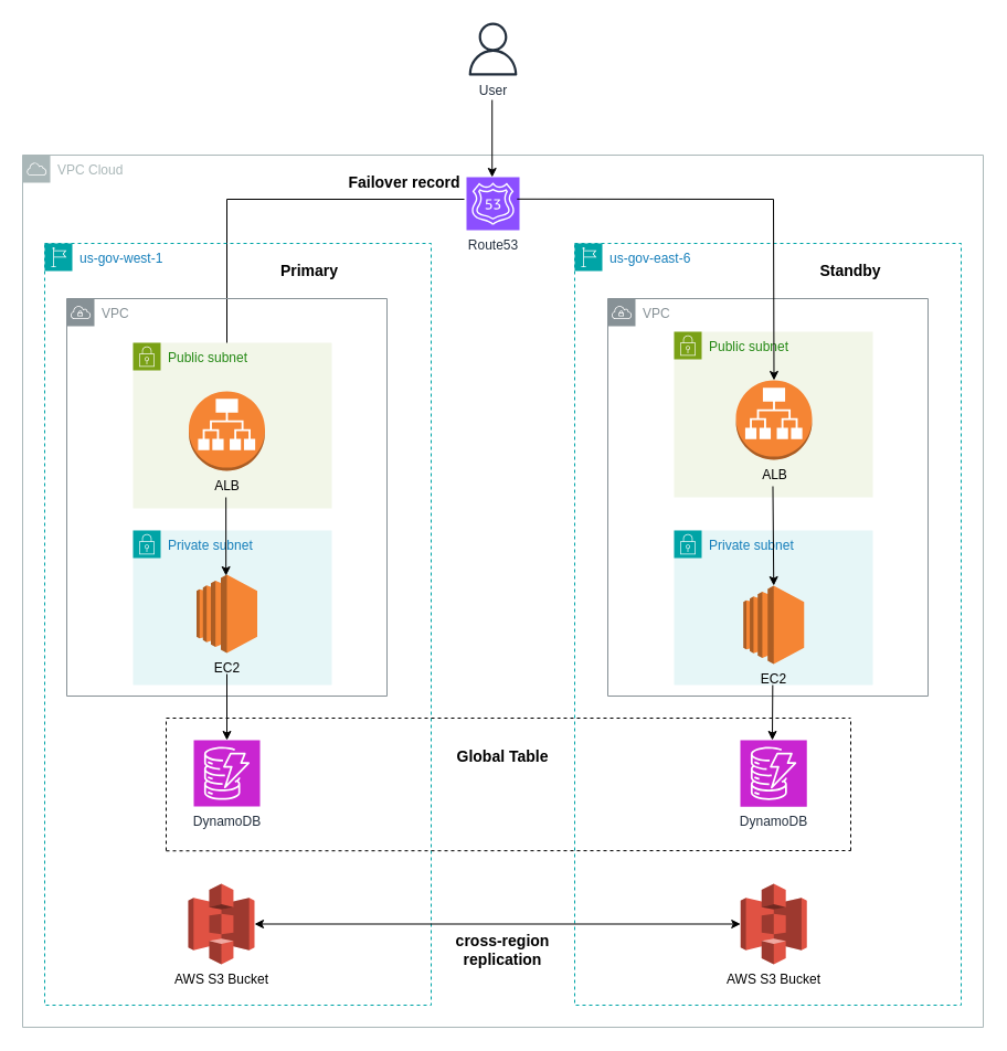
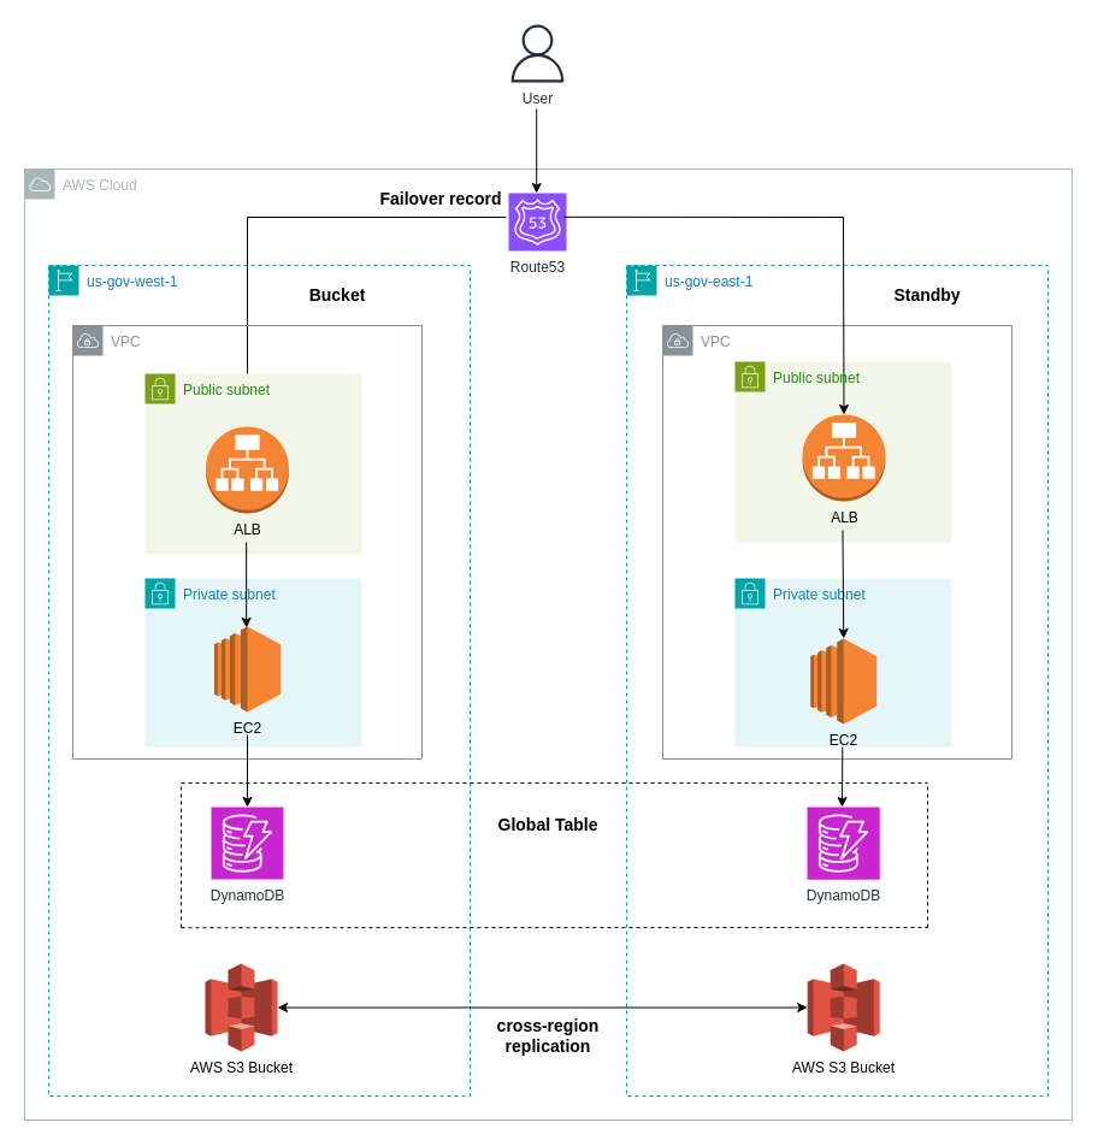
  <mxCell id="0" />
  <mxCell id="1" parent="0" />
- <mxCell id="2" value="VPC Cloud" style="sketch=0;outlineConnect=0;gradientColor=none;html=1;whiteSpace=wrap;fontSize=12;fontStyle=0;shape=mxgraph.aws4.group;grIcon=mxgraph.aws4.group_aws_cloud;strokeColor=#AAB7B8;fillColor=none;verticalAlign=top;align=left;spacingLeft=30;fontColor=#AAB7B8;dashed=0;" parent="1" vertex="1"><mxGeometry x="20" y="140" width="870" height="790" as="geometry" /></mxCell>
+ <mxCell id="2" value="AWS Cloud" style="sketch=0;outlineConnect=0;gradientColor=none;html=1;whiteSpace=wrap;fontSize=12;fontStyle=0;shape=mxgraph.aws4.group;grIcon=mxgraph.aws4.group_aws_cloud;strokeColor=#AAB7B8;fillColor=none;verticalAlign=top;align=left;spacingLeft=30;fontColor=#AAB7B8;dashed=0;" parent="1" vertex="1"><mxGeometry x="20" y="140" width="870" height="790" as="geometry" /></mxCell>
  <mxCell id="3" value="Route53" style="sketch=0;points=[[0,0,0],[0.25,0,0],[0.5,0,0],[0.75,0,0],[1,0,0],[0,1,0],[0.25,1,0],[0.5,1,0],[0.75,1,0],[1,1,0],[0,0.25,0],[0,0.5,0],[0,0.75,0],[1,0.25,0],[1,0.5,0],[1,0.75,0]];outlineConnect=0;fontColor=#232F3E;fillColor=#8C4FFF;strokeColor=#ffffff;dashed=0;verticalLabelPosition=bottom;verticalAlign=top;align=center;html=1;fontSize=12;fontStyle=0;aspect=fixed;shape=mxgraph.aws4.resourceIcon;resIcon=mxgraph.aws4.route_53;" parent="1" vertex="1"><mxGeometry x="422" y="160" width="48" height="48" as="geometry" /></mxCell>
- <mxCell id="4" value="us-gov-east-6" style="points=[[0,0],[0.25,0],[0.5,0],[0.75,0],[1,0],[1,0.25],[1,0.5],[1,0.75],[1,1],[0.75,1],[0.5,1],[0.25,1],[0,1],[0,0.75],[0,0.5],[0,0.25]];outlineConnect=0;gradientColor=none;html=1;whiteSpace=wrap;fontSize=12;fontStyle=0;container=1;pointerEvents=0;collapsible=0;recursiveResize=0;shape=mxgraph.aws4.group;grIcon=mxgraph.aws4.group_region;strokeColor=#00A4A6;fillColor=none;verticalAlign=top;align=left;spacingLeft=30;fontColor=#147EBA;dashed=1;" parent="1" vertex="1"><mxGeometry x="520" y="220" width="350" height="690" as="geometry" /></mxCell>
+ <mxCell id="4" value="us-gov-east-1" style="points=[[0,0],[0.25,0],[0.5,0],[0.75,0],[1,0],[1,0.25],[1,0.5],[1,0.75],[1,1],[0.75,1],[0.5,1],[0.25,1],[0,1],[0,0.75],[0,0.5],[0,0.25]];outlineConnect=0;gradientColor=none;html=1;whiteSpace=wrap;fontSize=12;fontStyle=0;container=1;pointerEvents=0;collapsible=0;recursiveResize=0;shape=mxgraph.aws4.group;grIcon=mxgraph.aws4.group_region;strokeColor=#00A4A6;fillColor=none;verticalAlign=top;align=left;spacingLeft=30;fontColor=#147EBA;dashed=1;" parent="1" vertex="1"><mxGeometry x="520" y="220" width="350" height="690" as="geometry" /></mxCell>
  <mxCell id="5" value="AWS S3 Bucket" style="outlineConnect=0;dashed=0;verticalLabelPosition=bottom;verticalAlign=top;align=center;html=1;shape=mxgraph.aws3.s3;fillColor=#E05243;gradientColor=none;" parent="4" vertex="1"><mxGeometry x="150.25" y="580" width="60" height="73" as="geometry" /></mxCell>
  <mxCell id="6" value="VPC" style="sketch=0;outlineConnect=0;gradientColor=none;html=1;whiteSpace=wrap;fontSize=12;fontStyle=0;shape=mxgraph.aws4.group;grIcon=mxgraph.aws4.group_vpc;strokeColor=#879196;fillColor=none;verticalAlign=top;align=left;spacingLeft=30;fontColor=#879196;dashed=0;" vertex="1" parent="4"><mxGeometry x="30" y="50" width="290" height="360" as="geometry" /></mxCell>
  <mxCell id="7" value="Private subnet" style="points=[[0,0],[0.25,0],[0.5,0],[0.75,0],[1,0],[1,0.25],[1,0.5],[1,0.75],[1,1],[0.75,1],[0.5,1],[0.25,1],[0,1],[0,0.75],[0,0.5],[0,0.25]];outlineConnect=0;gradientColor=none;html=1;whiteSpace=wrap;fontSize=12;fontStyle=0;container=1;pointerEvents=0;collapsible=0;recursiveResize=0;shape=mxgraph.aws4.group;grIcon=mxgraph.aws4.group_security_group;grStroke=0;strokeColor=#00A4A6;fillColor=#E6F6F7;verticalAlign=top;align=left;spacingLeft=30;fontColor=#147EBA;dashed=0;" vertex="1" parent="4"><mxGeometry x="90" y="260" width="180" height="140" as="geometry" /></mxCell>
  <mxCell id="8" value="" style="endArrow=classic;html=1;rounded=0;" edge="1" parent="7"><mxGeometry width="50" height="50" relative="1" as="geometry"><mxPoint x="89.33" y="140" as="sourcePoint" /><mxPoint x="89" y="190" as="targetPoint" /></mxGeometry></mxCell>
  <mxCell id="9" value="" style="endArrow=none;dashed=1;html=1;rounded=0;entryX=0.31;entryY=0.691;entryDx=0;entryDy=0;entryPerimeter=0;" edge="1" parent="7"><mxGeometry width="50" height="50" relative="1" as="geometry"><mxPoint x="160" y="290" as="sourcePoint" /><mxPoint x="160" y="170" as="targetPoint" /></mxGeometry></mxCell>
  <mxCell id="10" value="Public subnet" style="points=[[0,0],[0.25,0],[0.5,0],[0.75,0],[1,0],[1,0.25],[1,0.5],[1,0.75],[1,1],[0.75,1],[0.5,1],[0.25,1],[0,1],[0,0.75],[0,0.5],[0,0.25]];outlineConnect=0;gradientColor=none;html=1;whiteSpace=wrap;fontSize=12;fontStyle=0;container=1;pointerEvents=0;collapsible=0;recursiveResize=0;shape=mxgraph.aws4.group;grIcon=mxgraph.aws4.group_security_group;grStroke=0;strokeColor=#7AA116;fillColor=#F2F6E8;verticalAlign=top;align=left;spacingLeft=30;fontColor=#248814;dashed=0;" vertex="1" parent="4"><mxGeometry x="90" y="80" width="180" height="150" as="geometry" /></mxCell>
  <mxCell id="11" value="ALB" style="outlineConnect=0;dashed=0;verticalLabelPosition=bottom;verticalAlign=top;align=center;html=1;shape=mxgraph.aws3.application_load_balancer;fillColor=#F58534;gradientColor=none;" vertex="1" parent="10"><mxGeometry x="56" y="44" width="69" height="72" as="geometry" /></mxCell>
  <mxCell id="12" value="" style="endArrow=classic;html=1;rounded=0;entryX=0.5;entryY=0;entryDx=0;entryDy=0;entryPerimeter=0;" edge="1" parent="4" target="15"><mxGeometry width="50" height="50" relative="1" as="geometry"><mxPoint x="179.48" y="220" as="sourcePoint" /><mxPoint x="180" y="300" as="targetPoint" /></mxGeometry></mxCell>
  <mxCell id="13" value="&lt;b&gt;&lt;font style=&quot;font-size: 14px;&quot;&gt;Standby&lt;/font&gt;&lt;/b&gt;" style="text;html=1;align=center;verticalAlign=middle;whiteSpace=wrap;rounded=0;" parent="4" vertex="1"><mxGeometry x="220" y="10" width="60" height="30" as="geometry" /></mxCell>
  <mxCell id="14" value="DynamoDB" style="sketch=0;points=[[0,0,0],[0.25,0,0],[0.5,0,0],[0.75,0,0],[1,0,0],[0,1,0],[0.25,1,0],[0.5,1,0],[0.75,1,0],[1,1,0],[0,0.25,0],[0,0.5,0],[0,0.75,0],[1,0.25,0],[1,0.5,0],[1,0.75,0]];outlineConnect=0;fontColor=#232F3E;fillColor=#C925D1;strokeColor=#ffffff;dashed=0;verticalLabelPosition=bottom;verticalAlign=top;align=center;html=1;fontSize=12;fontStyle=0;aspect=fixed;shape=mxgraph.aws4.resourceIcon;resIcon=mxgraph.aws4.dynamodb;" vertex="1" parent="4"><mxGeometry x="150" y="450" width="60.25" height="60.25" as="geometry" /></mxCell>
  <mxCell id="15" value="EC2" style="outlineConnect=0;dashed=0;verticalLabelPosition=bottom;verticalAlign=top;align=center;html=1;shape=mxgraph.aws3.ec2;fillColor=#F58534;gradientColor=none;" vertex="1" parent="4"><mxGeometry x="152.75" y="310" width="55" height="71" as="geometry" /></mxCell>
  <mxCell id="16" value="" style="endArrow=classic;html=1;rounded=0;" parent="1" edge="1" target="25"><mxGeometry width="50" height="50" relative="1" as="geometry"><mxPoint x="420" y="180" as="sourcePoint" /><mxPoint x="210" y="320" as="targetPoint" /><Array as="points"><mxPoint x="205" y="180" /></Array></mxGeometry></mxCell>
  <mxCell id="17" value="us-gov-west-1" style="points=[[0,0],[0.25,0],[0.5,0],[0.75,0],[1,0],[1,0.25],[1,0.5],[1,0.75],[1,1],[0.75,1],[0.5,1],[0.25,1],[0,1],[0,0.75],[0,0.5],[0,0.25]];outlineConnect=0;gradientColor=none;html=1;whiteSpace=wrap;fontSize=12;fontStyle=0;container=1;pointerEvents=0;collapsible=0;recursiveResize=0;shape=mxgraph.aws4.group;grIcon=mxgraph.aws4.group_region;strokeColor=#00A4A6;fillColor=none;verticalAlign=top;align=left;spacingLeft=30;fontColor=#147EBA;dashed=1;" parent="1" vertex="1"><mxGeometry x="40" y="220" width="350" height="690" as="geometry" /></mxCell>
  <mxCell id="18" value="VPC" style="sketch=0;outlineConnect=0;gradientColor=none;html=1;whiteSpace=wrap;fontSize=12;fontStyle=0;shape=mxgraph.aws4.group;grIcon=mxgraph.aws4.group_vpc;strokeColor=#879196;fillColor=none;verticalAlign=top;align=left;spacingLeft=30;fontColor=#879196;dashed=0;" parent="17" vertex="1"><mxGeometry x="20" y="50" width="290" height="360" as="geometry" /></mxCell>
  <mxCell id="19" value="AWS S3 Bucket" style="outlineConnect=0;dashed=0;verticalLabelPosition=bottom;verticalAlign=top;align=center;html=1;shape=mxgraph.aws3.s3;fillColor=#E05243;gradientColor=none;" parent="17" vertex="1"><mxGeometry x="130" y="580" width="60" height="73" as="geometry" /></mxCell>
  <mxCell id="20" value="Private subnet" style="points=[[0,0],[0.25,0],[0.5,0],[0.75,0],[1,0],[1,0.25],[1,0.5],[1,0.75],[1,1],[0.75,1],[0.5,1],[0.25,1],[0,1],[0,0.75],[0,0.5],[0,0.25]];outlineConnect=0;gradientColor=none;html=1;whiteSpace=wrap;fontSize=12;fontStyle=0;container=1;pointerEvents=0;collapsible=0;recursiveResize=0;shape=mxgraph.aws4.group;grIcon=mxgraph.aws4.group_security_group;grStroke=0;strokeColor=#00A4A6;fillColor=#E6F6F7;verticalAlign=top;align=left;spacingLeft=30;fontColor=#147EBA;dashed=0;" parent="17" vertex="1"><mxGeometry x="80" y="260" width="180" height="140" as="geometry" /></mxCell>
  <mxCell id="21" value="EC2" style="outlineConnect=0;dashed=0;verticalLabelPosition=bottom;verticalAlign=top;align=center;html=1;shape=mxgraph.aws3.ec2;fillColor=#F58534;gradientColor=none;" parent="20" vertex="1"><mxGeometry x="57.5" y="40" width="55" height="71" as="geometry" /></mxCell>
  <mxCell id="22" value="" style="endArrow=none;dashed=1;html=1;rounded=0;" edge="1" parent="20"><mxGeometry width="50" height="50" relative="1" as="geometry"><mxPoint x="30" y="290" as="sourcePoint" /><mxPoint x="30" y="170" as="targetPoint" /></mxGeometry></mxCell>
  <mxCell id="23" value="" style="endArrow=classic;html=1;rounded=0;" parent="17" edge="1"><mxGeometry width="50" height="50" relative="1" as="geometry"><mxPoint x="165" y="390" as="sourcePoint" /><mxPoint x="165" y="450" as="targetPoint" /></mxGeometry></mxCell>
  <mxCell id="24" value="Public subnet" style="points=[[0,0],[0.25,0],[0.5,0],[0.75,0],[1,0],[1,0.25],[1,0.5],[1,0.75],[1,1],[0.75,1],[0.5,1],[0.25,1],[0,1],[0,0.75],[0,0.5],[0,0.25]];outlineConnect=0;gradientColor=none;html=1;whiteSpace=wrap;fontSize=12;fontStyle=0;container=1;pointerEvents=0;collapsible=0;recursiveResize=0;shape=mxgraph.aws4.group;grIcon=mxgraph.aws4.group_security_group;grStroke=0;strokeColor=#7AA116;fillColor=#F2F6E8;verticalAlign=top;align=left;spacingLeft=30;fontColor=#248814;dashed=0;" vertex="1" parent="17"><mxGeometry x="80" y="90" width="180" height="150" as="geometry" /></mxCell>
  <mxCell id="25" value="ALB" style="outlineConnect=0;dashed=0;verticalLabelPosition=bottom;verticalAlign=top;align=center;html=1;shape=mxgraph.aws3.application_load_balancer;fillColor=#F58534;gradientColor=none;" vertex="1" parent="24"><mxGeometry x="50.5" y="44" width="69" height="72" as="geometry" /></mxCell>
  <mxCell id="26" value="" style="endArrow=classic;html=1;rounded=0;entryX=0.5;entryY=0.02;entryDx=0;entryDy=0;entryPerimeter=0;" edge="1" parent="17"><mxGeometry width="50" height="50" relative="1" as="geometry"><mxPoint x="164.17" y="230" as="sourcePoint" /><mxPoint x="164.17" y="301" as="targetPoint" /></mxGeometry></mxCell>
  <mxCell id="27" value="DynamoDB" style="sketch=0;points=[[0,0,0],[0.25,0,0],[0.5,0,0],[0.75,0,0],[1,0,0],[0,1,0],[0.25,1,0],[0.5,1,0],[0.75,1,0],[1,1,0],[0,0.25,0],[0,0.5,0],[0,0.75,0],[1,0.25,0],[1,0.5,0],[1,0.75,0]];outlineConnect=0;fontColor=#232F3E;fillColor=#C925D1;strokeColor=#ffffff;dashed=0;verticalLabelPosition=bottom;verticalAlign=top;align=center;html=1;fontSize=12;fontStyle=0;aspect=fixed;shape=mxgraph.aws4.resourceIcon;resIcon=mxgraph.aws4.dynamodb;" vertex="1" parent="17"><mxGeometry x="135" y="450" width="60" height="60" as="geometry" /></mxCell>
  <mxCell id="28" value="" style="endArrow=none;dashed=1;html=1;rounded=0;" edge="1" parent="17"><mxGeometry width="50" height="50" relative="1" as="geometry"><mxPoint x="110" y="550.24" as="sourcePoint" /><mxPoint x="730" y="550" as="targetPoint" /></mxGeometry></mxCell>
  <mxCell id="29" value="" style="endArrow=none;dashed=1;html=1;rounded=0;" edge="1" parent="17"><mxGeometry width="50" height="50" relative="1" as="geometry"><mxPoint x="110" y="430" as="sourcePoint" /><mxPoint x="730" y="430" as="targetPoint" /></mxGeometry></mxCell>
- <mxCell id="30" value="&lt;b&gt;&lt;font style=&quot;font-size: 14px;&quot;&gt;Primary&lt;/font&gt;&lt;/b&gt;" style="text;html=1;align=center;verticalAlign=middle;whiteSpace=wrap;rounded=0;" parent="1" vertex="1"><mxGeometry x="250" y="230" width="60" height="30" as="geometry" /></mxCell>
+ <mxCell id="30" value="&lt;b&gt;&lt;font style=&quot;font-size: 14px;&quot;&gt;Bucket&lt;/font&gt;&lt;/b&gt;" style="text;html=1;align=center;verticalAlign=middle;whiteSpace=wrap;rounded=0;" parent="1" vertex="1"><mxGeometry x="250" y="230" width="60" height="30" as="geometry" /></mxCell>
  <mxCell id="31" value="" style="endArrow=classic;html=1;rounded=0;entryX=0.5;entryY=0;entryDx=0;entryDy=0;entryPerimeter=0;exitX=0.954;exitY=0.413;exitDx=0;exitDy=0;exitPerimeter=0;" parent="1" source="3" edge="1" target="11"><mxGeometry width="50" height="50" relative="1" as="geometry"><mxPoint x="480" y="180" as="sourcePoint" /><mxPoint x="705" y="300" as="targetPoint" /><Array as="points"><mxPoint x="700" y="180" /></Array></mxGeometry></mxCell>
  <mxCell id="32" value="" style="endArrow=classic;startArrow=classic;html=1;rounded=0;entryX=0;entryY=0.5;entryDx=0;entryDy=0;entryPerimeter=0;exitX=1;exitY=0.5;exitDx=0;exitDy=0;exitPerimeter=0;" parent="1" edge="1" target="5" source="19"><mxGeometry width="50" height="50" relative="1" as="geometry"><mxPoint x="250" y="897" as="sourcePoint" /><mxPoint x="670" y="877" as="targetPoint" /></mxGeometry></mxCell>
  <mxCell id="33" value="User" style="sketch=0;outlineConnect=0;fontColor=#232F3E;gradientColor=none;fillColor=#232F3D;strokeColor=none;dashed=0;verticalLabelPosition=bottom;verticalAlign=top;align=center;html=1;fontSize=12;fontStyle=0;aspect=fixed;pointerEvents=1;shape=mxgraph.aws4.user;" parent="1" vertex="1"><mxGeometry x="422" width="48" height="48" as="geometry" y="20" /></mxCell>
  <mxCell id="34" value="" style="endArrow=classic;html=1;rounded=0;entryX=0.5;entryY=0;entryDx=0;entryDy=0;entryPerimeter=0;" parent="1" edge="1"><mxGeometry width="50" height="50" relative="1" as="geometry"><mxPoint x="445.23" y="90" as="sourcePoint" /><mxPoint x="445.23" y="160" as="targetPoint" /></mxGeometry></mxCell>
  <mxCell id="35" value="&lt;b&gt;&lt;font style=&quot;font-size: 14px;&quot;&gt;cross-region replication&lt;/font&gt;&lt;/b&gt;" style="text;html=1;align=center;verticalAlign=middle;whiteSpace=wrap;rounded=0;" parent="1" vertex="1"><mxGeometry x="399" y="845" width="112" height="30" as="geometry" /></mxCell>
  <mxCell id="36" value="&lt;b&gt;&lt;font style=&quot;font-size: 14px;&quot;&gt;Global Table&lt;/font&gt;&lt;/b&gt;" style="text;html=1;align=center;verticalAlign=middle;whiteSpace=wrap;rounded=0;" vertex="1" parent="1"><mxGeometry x="399" y="670" width="112" height="30" as="geometry" /></mxCell>
  <mxCell id="37" value="&lt;b&gt;&lt;font style=&quot;font-size: 14px;&quot;&gt;Failover record&lt;/font&gt;&lt;/b&gt;" style="text;html=1;align=center;verticalAlign=middle;whiteSpace=wrap;rounded=0;" vertex="1" parent="1"><mxGeometry x="310" y="150" width="112" height="30" as="geometry" /></mxCell>
